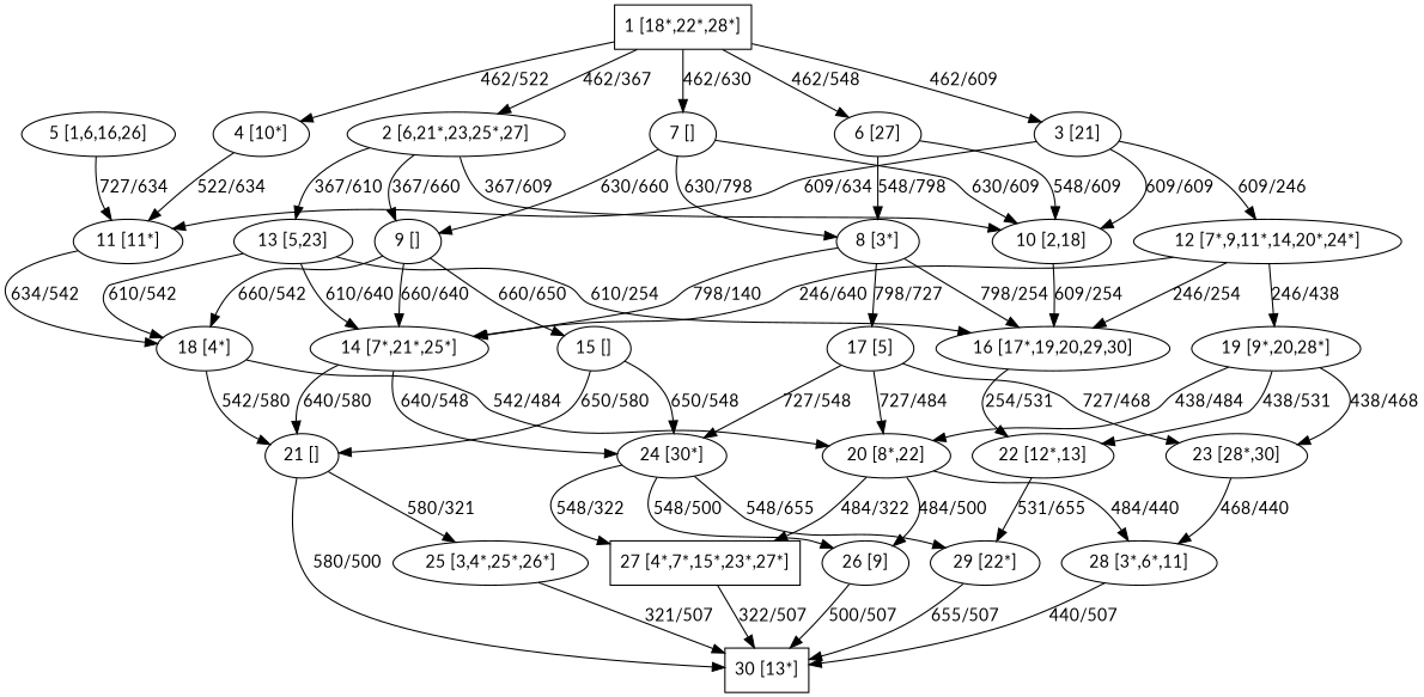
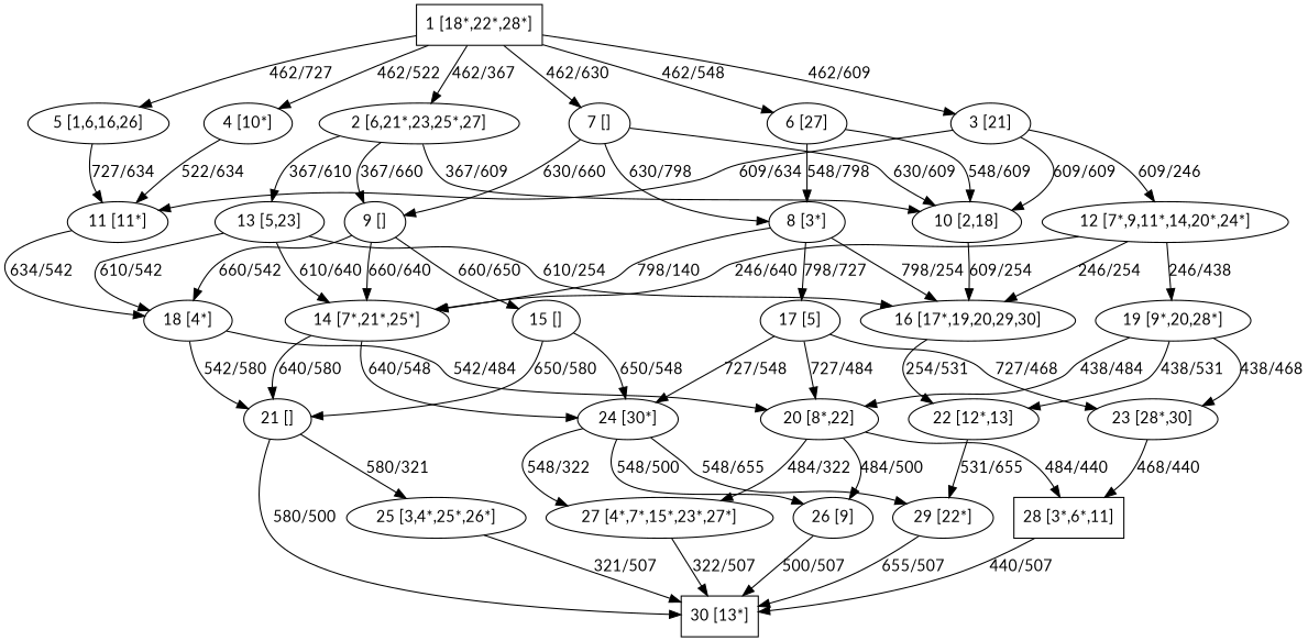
  strict digraph {
    fontname=Lato
    rankdir=UD
    node [fontname=Lato]
    edge [fontname=Lato]
    n1 [label="1 [18*,22*,28*]" shape=box]
    n2 [label="2 [6,21*,23,25*,27]"]
    n3 [label="3 [21]"]
    n4 [label="4 [10*]"]
    n5 [label="5 [1,6,16,26]"]
    n6 [label="6 [27]"]
    n7 [label="7 []"]
    n8 [label="9 []"]
    n9 [label="10 [2,18]"]
    n10 [label="13 [5,23]"]
    n11 [label="11 [11*]"]
    n12 [label="12 [7*,9,11*,14,20*,24*]"]
    n13 [label="8 [3*]"]
    n14 [label="14 [7*,21*,25*]"]
    n15 [label="15 []"]
    n16 [label="18 [4*]"]
    n17 [label="16 [17*,19,20,29,30]"]
    n18 [label="19 [9*,20,28*]"]
    n19 [label="17 [5]"]
    n20 [label="21 []"]
    n21 [label="24 [30*]"]
    n22 [label="22 [12*,13]"]
    n23 [label="20 [8*,22]"]
    n24 [label="23 [28*,30]"]
    n25 [label="25 [3,4*,25*,26*]"]
    n26 [label="30 [13*]" shape=box]
    n27 [label="26 [9]"]
-   n28 [label="27 [4*,7*,15*,23*,27*]" shape=box]
+   n28 [label="27 [4*,7*,15*,23*,27*]"]
    n29 [label="29 [22*]"]
-   n30 [label="28 [3*,6*,11]"]
+   n30 [label="28 [3*,6*,11]" shape=box]
    n1 -> n2 [label="462/367"]
    n1 -> n3 [label="462/609"]
    n1 -> n4 [label="462/522"]
+   n1 -> n5 [label="462/727"]
    n1 -> n6 [label="462/548"]
    n1 -> n7 [label="462/630"]
    n2 -> n8 [label="367/660"]
    n2 -> n9 [label="367/609"]
    n2 -> n10 [label="367/610"]
    n3 -> n9 [label="609/609"]
    n3 -> n11 [label="609/634"]
    n3 -> n12 [label="609/246"]
    n4 -> n11 [label="522/634"]
    n5 -> n11 [label="727/634"]
    n6 -> n9 [label="548/609"]
    n6 -> n13 [label="548/798"]
    n7 -> n8 [label="630/660"]
    n7 -> n9 [label="630/609"]
    n7 -> n13 [label="630/798"]
    n8 -> n14 [label="660/640"]
    n8 -> n15 [label="660/650"]
    n8 -> n16 [label="660/542"]
    n9 -> n17 [label="609/254"]
    n10 -> n14 [label="610/640"]
    n10 -> n16 [label="610/542"]
    n10 -> n17 [label="610/254"]
    n11 -> n16 [label="634/542"]
    n12 -> n14 [label="246/640"]
    n12 -> n17 [label="246/254"]
    n12 -> n18 [label="246/438"]
    n13 -> n14 [label="798/140"]
    n13 -> n17 [label="798/254"]
    n13 -> n19 [label="798/727"]
    n14 -> n20 [label="640/580"]
    n14 -> n21 [label="640/548"]
    n15 -> n20 [label="650/580"]
    n15 -> n21 [label="650/548"]
    n16 -> n20 [label="542/580"]
    n16 -> n23 [label="542/484"]
    n17 -> n22 [label="254/531"]
    n18 -> n22 [label="438/531"]
    n18 -> n23 [label="438/484"]
    n18 -> n24 [label="438/468"]
    n19 -> n21 [label="727/548"]
    n19 -> n23 [label="727/484"]
    n19 -> n24 [label="727/468"]
    n20 -> n25 [label="580/321"]
    n20 -> n26 [label="580/500"]
    n21 -> n27 [label="548/500"]
    n21 -> n28 [label="548/322"]
    n21 -> n29 [label="548/655"]
    n22 -> n29 [label="531/655"]
    n23 -> n27 [label="484/500"]
    n23 -> n28 [label="484/322"]
    n23 -> n30 [label="484/440"]
    n24 -> n30 [label="468/440"]
    n25 -> n26 [label="321/507"]
    n27 -> n26 [label="500/507"]
    n28 -> n26 [label="322/507"]
    n29 -> n26 [label="655/507"]
    n30 -> n26 [label="440/507"]
  }
